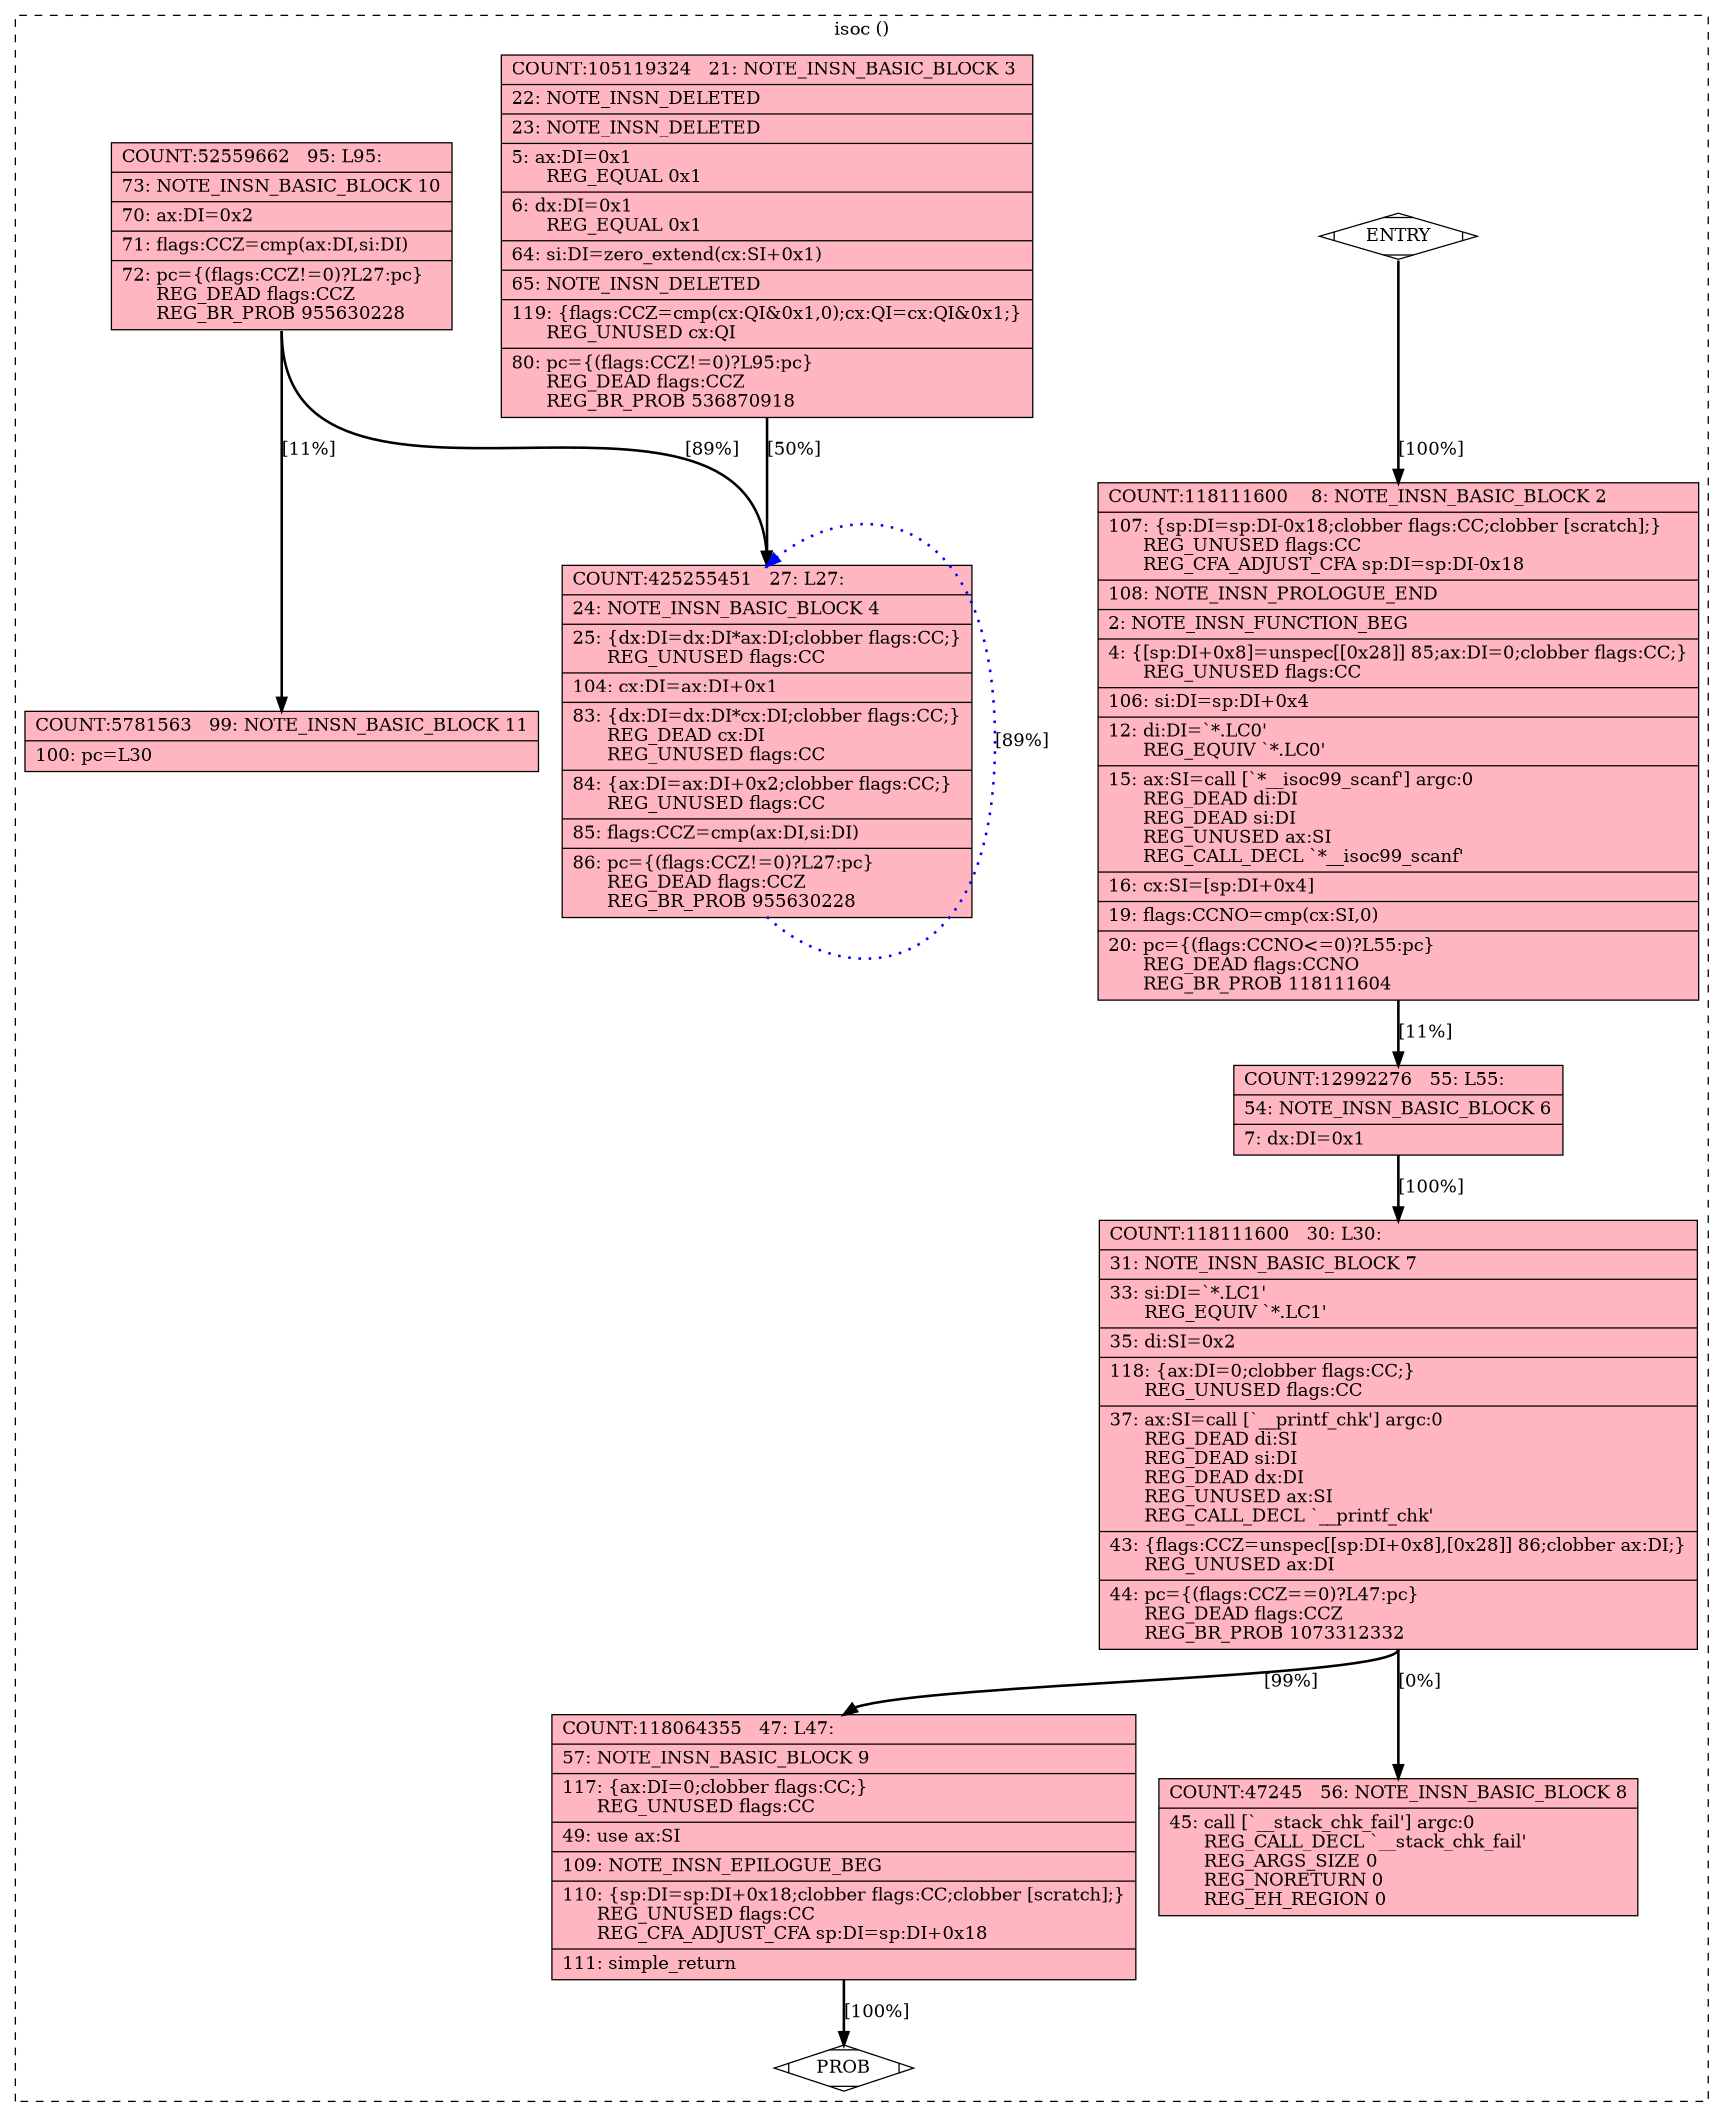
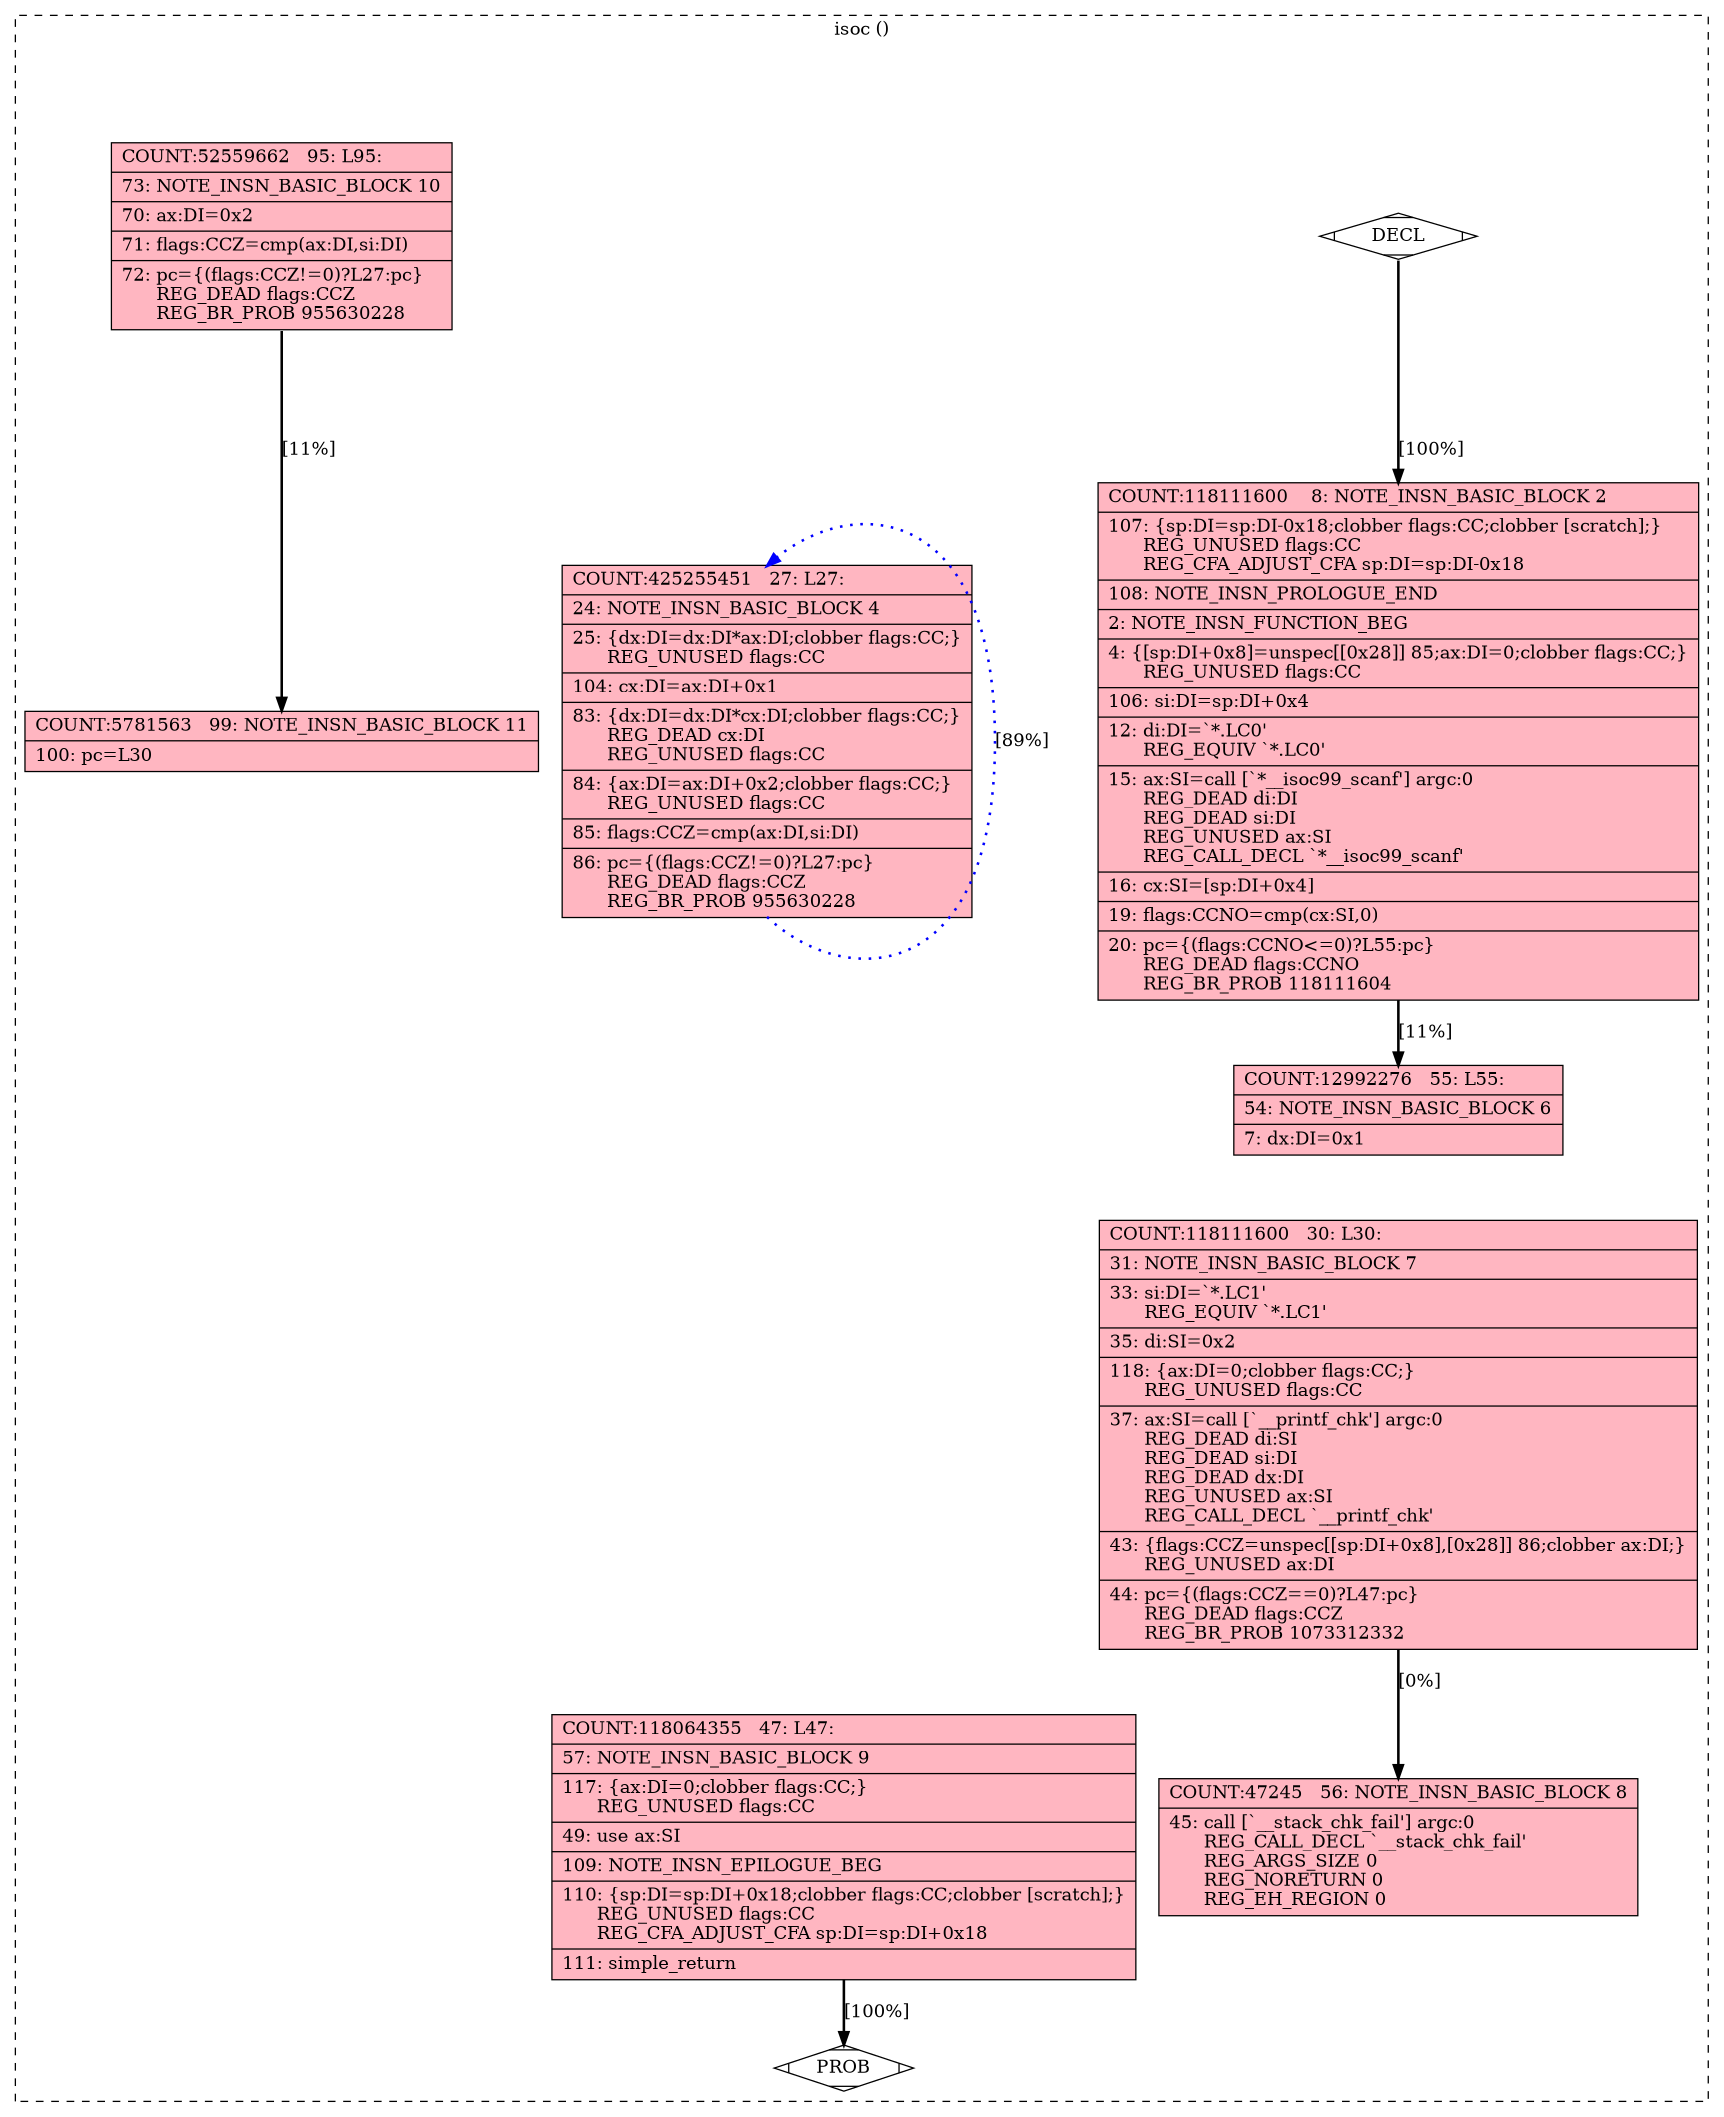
  digraph {
    node [fillcolor=lightpink shape=record style=filled]
    edge [color=black constraint=true headport=n style="solid,bold" tailport=s weight=100]
-   n1 [fillcolor=white label=ENTRY shape=Mdiamond]
+   n1 [fillcolor=white label=DECL shape=Mdiamond]
    n2 [label="{COUNT:118111600\ \ \ \ 8:\ NOTE_INSN_BASIC_BLOCK\ 2\l|\ \ 107:\ \{sp:DI=sp:DI-0x18;clobber\ flags:CC;clobber\ [scratch];\}\l\ \ \ \ \ \ REG_UNUSED\ flags:CC\l\ \ \ \ \ \ REG_CFA_ADJUST_CFA\ sp:DI=sp:DI-0x18\l|\ \ 108:\ NOTE_INSN_PROLOGUE_END\l|\ \ \ \ 2:\ NOTE_INSN_FUNCTION_BEG\l|\ \ \ \ 4:\ \{[sp:DI+0x8]=unspec[[0x28]]\ 85;ax:DI=0;clobber\ flags:CC;\}\l\ \ \ \ \ \ REG_UNUSED\ flags:CC\l|\ \ 106:\ si:DI=sp:DI+0x4\l|\ \ \ 12:\ di:DI=`*.LC0'\l\ \ \ \ \ \ REG_EQUIV\ `*.LC0'\l|\ \ \ 15:\ ax:SI=call\ [`*__isoc99_scanf']\ argc:0\l\ \ \ \ \ \ REG_DEAD\ di:DI\l\ \ \ \ \ \ REG_DEAD\ si:DI\l\ \ \ \ \ \ REG_UNUSED\ ax:SI\l\ \ \ \ \ \ REG_CALL_DECL\ `*__isoc99_scanf'\l|\ \ \ 16:\ cx:SI=[sp:DI+0x4]\l|\ \ \ 19:\ flags:CCNO=cmp(cx:SI,0)\l|\ \ \ 20:\ pc=\{(flags:CCNO\<=0)?L55:pc\}\l\ \ \ \ \ \ REG_DEAD\ flags:CCNO\l\ \ \ \ \ \ REG_BR_PROB\ 118111604\l}"]
    n3 [fillcolor=white label=PROB shape=Mdiamond]
    n4 [label="{COUNT:12992276\ \ \ 55:\ L55:\l|\ \ \ 54:\ NOTE_INSN_BASIC_BLOCK\ 6\l|\ \ \ \ 7:\ dx:DI=0x1\l}"]
-   n5 [label="{COUNT:105119324\ \ \ 21:\ NOTE_INSN_BASIC_BLOCK\ 3\l|\ \ \ 22:\ NOTE_INSN_DELETED\l|\ \ \ 23:\ NOTE_INSN_DELETED\l|\ \ \ \ 5:\ ax:DI=0x1\l\ \ \ \ \ \ REG_EQUAL\ 0x1\l|\ \ \ \ 6:\ dx:DI=0x1\l\ \ \ \ \ \ REG_EQUAL\ 0x1\l|\ \ \ 64:\ si:DI=zero_extend(cx:SI+0x1)\l|\ \ \ 65:\ NOTE_INSN_DELETED\l|\ \ 119:\ \{flags:CCZ=cmp(cx:QI&0x1,0);cx:QI=cx:QI&0x1;\}\l\ \ \ \ \ \ REG_UNUSED\ cx:QI\l|\ \ \ 80:\ pc=\{(flags:CCZ!=0)?L95:pc\}\l\ \ \ \ \ \ REG_DEAD\ flags:CCZ\l\ \ \ \ \ \ REG_BR_PROB\ 536870918\l}"]
    n6 [label="{COUNT:118111600\ \ \ 30:\ L30:\l|\ \ \ 31:\ NOTE_INSN_BASIC_BLOCK\ 7\l|\ \ \ 33:\ si:DI=`*.LC1'\l\ \ \ \ \ \ REG_EQUIV\ `*.LC1'\l|\ \ \ 35:\ di:SI=0x2\l|\ \ 118:\ \{ax:DI=0;clobber\ flags:CC;\}\l\ \ \ \ \ \ REG_UNUSED\ flags:CC\l|\ \ \ 37:\ ax:SI=call\ [`__printf_chk']\ argc:0\l\ \ \ \ \ \ REG_DEAD\ di:SI\l\ \ \ \ \ \ REG_DEAD\ si:DI\l\ \ \ \ \ \ REG_DEAD\ dx:DI\l\ \ \ \ \ \ REG_UNUSED\ ax:SI\l\ \ \ \ \ \ REG_CALL_DECL\ `__printf_chk'\l|\ \ \ 43:\ \{flags:CCZ=unspec[[sp:DI+0x8],[0x28]]\ 86;clobber\ ax:DI;\}\l\ \ \ \ \ \ REG_UNUSED\ ax:DI\l|\ \ \ 44:\ pc=\{(flags:CCZ==0)?L47:pc\}\l\ \ \ \ \ \ REG_DEAD\ flags:CCZ\l\ \ \ \ \ \ REG_BR_PROB\ 1073312332\l}"]
    n7 [label="{COUNT:52559662\ \ \ 95:\ L95:\l|\ \ \ 73:\ NOTE_INSN_BASIC_BLOCK\ 10\l|\ \ \ 70:\ ax:DI=0x2\l|\ \ \ 71:\ flags:CCZ=cmp(ax:DI,si:DI)\l|\ \ \ 72:\ pc=\{(flags:CCZ!=0)?L27:pc\}\l\ \ \ \ \ \ REG_DEAD\ flags:CCZ\l\ \ \ \ \ \ REG_BR_PROB\ 955630228\l}"]
    n8 [label="{COUNT:425255451\ \ \ 27:\ L27:\l|\ \ \ 24:\ NOTE_INSN_BASIC_BLOCK\ 4\l|\ \ \ 25:\ \{dx:DI=dx:DI*ax:DI;clobber\ flags:CC;\}\l\ \ \ \ \ \ REG_UNUSED\ flags:CC\l|\ \ 104:\ cx:DI=ax:DI+0x1\l|\ \ \ 83:\ \{dx:DI=dx:DI*cx:DI;clobber\ flags:CC;\}\l\ \ \ \ \ \ REG_DEAD\ cx:DI\l\ \ \ \ \ \ REG_UNUSED\ flags:CC\l|\ \ \ 84:\ \{ax:DI=ax:DI+0x2;clobber\ flags:CC;\}\l\ \ \ \ \ \ REG_UNUSED\ flags:CC\l|\ \ \ 85:\ flags:CCZ=cmp(ax:DI,si:DI)\l|\ \ \ 86:\ pc=\{(flags:CCZ!=0)?L27:pc\}\l\ \ \ \ \ \ REG_DEAD\ flags:CCZ\l\ \ \ \ \ \ REG_BR_PROB\ 955630228\l}"]
    n9 [label="{COUNT:5781563\ \ \ 99:\ NOTE_INSN_BASIC_BLOCK\ 11\l|\ \ 100:\ pc=L30\l}"]
    n10 [label="{COUNT:47245\ \ \ 56:\ NOTE_INSN_BASIC_BLOCK\ 8\l|\ \ \ 45:\ call\ [`__stack_chk_fail']\ argc:0\l\ \ \ \ \ \ REG_CALL_DECL\ `__stack_chk_fail'\l\ \ \ \ \ \ REG_ARGS_SIZE\ 0\l\ \ \ \ \ \ REG_NORETURN\ 0\l\ \ \ \ \ \ REG_EH_REGION\ 0\l}"]
    n11 [label="{COUNT:118064355\ \ \ 47:\ L47:\l|\ \ \ 57:\ NOTE_INSN_BASIC_BLOCK\ 9\l|\ \ 117:\ \{ax:DI=0;clobber\ flags:CC;\}\l\ \ \ \ \ \ REG_UNUSED\ flags:CC\l|\ \ \ 49:\ use\ ax:SI\l|\ \ 109:\ NOTE_INSN_EPILOGUE_BEG\l|\ \ 110:\ \{sp:DI=sp:DI+0x18;clobber\ flags:CC;clobber\ [scratch];\}\l\ \ \ \ \ \ REG_UNUSED\ flags:CC\l\ \ \ \ \ \ REG_CFA_ADJUST_CFA\ sp:DI=sp:DI+0x18\l|\ \ 111:\ simple_return\l}"]
    subgraph cluster_1 {
      color=black
      label="isoc ()"
      style=dashed
      n1
      n2
      n3
      n4
-     n5
      n6
      n7
      n8
      n9
      n10
      n11
    }
    n1 -> n2 [label="[100%]"]
    n1 -> n3 [style=invis color="" weight=""]
    n2 -> n4 [label="[11%]" weight=10]
-   n4 -> n6 [label="[100%]"]
-   n5 -> n8 [label="[50%]"]
    n6 -> n10 [label="[0%]"]
-   n6 -> n11 [label="[99%]" weight=10]
-   n7 -> n8 [label="[89%]" weight=10]
    n7 -> n9 [label="[11%]"]
    n8 -> n8 [color=blue constraint=false label="[89%]" style="dotted,bold" weight=10]
    n11 -> n3 [label="[100%]" weight=10]
  }
